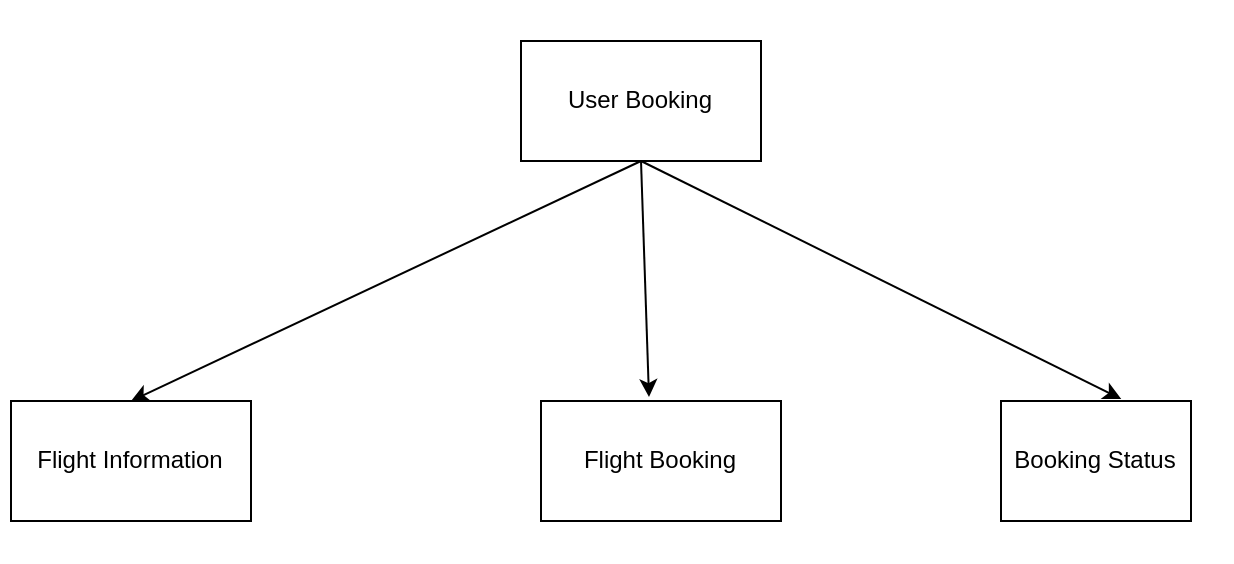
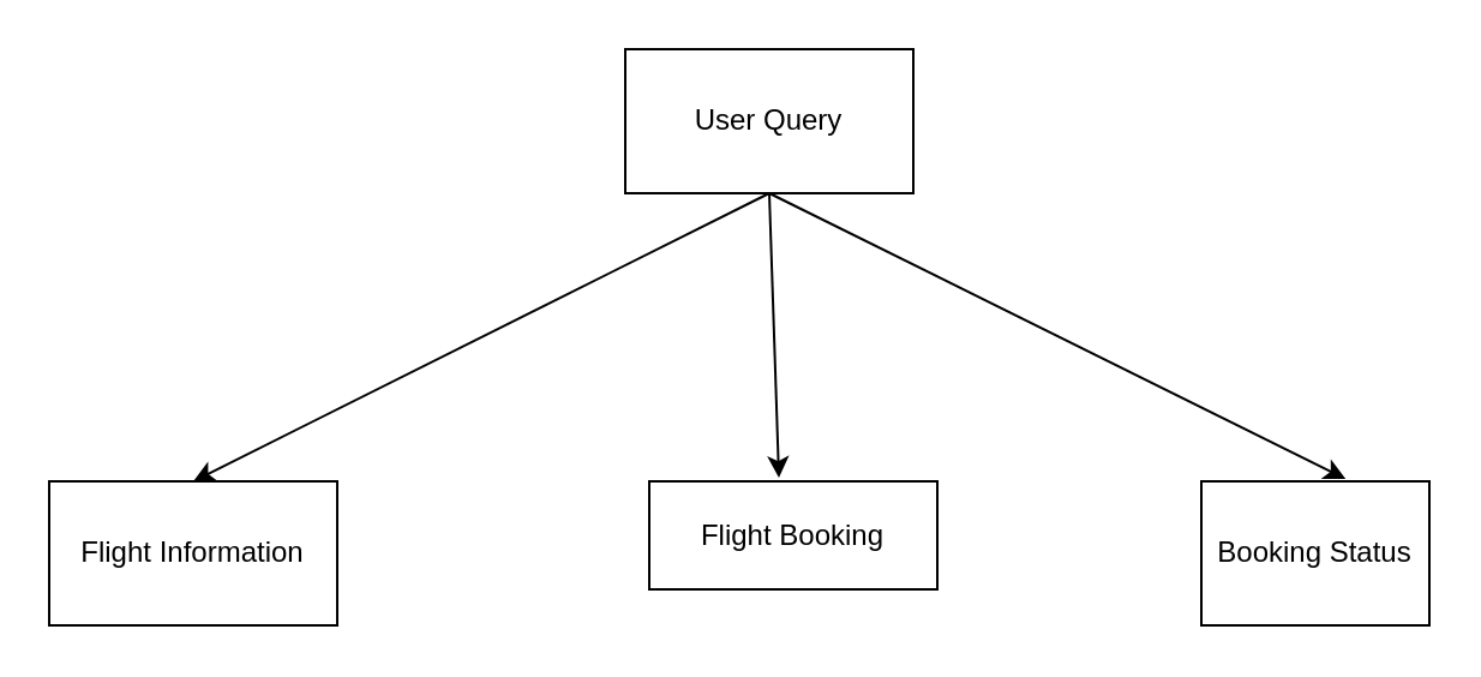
  <mxCell id="0" />
  <mxCell id="1" parent="0" />
- <mxCell id="2" value="User Booking" style="rounded=0;whiteSpace=wrap;html=1;" vertex="1" parent="1"><mxGeometry x="260" y="20" width="120" height="60" as="geometry" /></mxCell>
- <mxCell id="3" value="Flight Information" style="rounded=0;whiteSpace=wrap;html=1;" vertex="1" parent="1"><mxGeometry x="5" y="200" width="120" height="60" as="geometry" /></mxCell>
- <mxCell id="4" value="Flight Booking" style="rounded=0;whiteSpace=wrap;html=1;" vertex="1" parent="1"><mxGeometry x="270" y="200" width="120" height="60" as="geometry" /></mxCell>
+ <mxCell id="2" value="User Query" style="rounded=0;whiteSpace=wrap;html=1;" vertex="1" parent="1"><mxGeometry x="260" y="20" width="120" height="60" as="geometry" /></mxCell>
+ <mxCell id="3" value="Flight Information" style="rounded=0;whiteSpace=wrap;html=1;" vertex="1" parent="1"><mxGeometry x="20" y="200" width="120" height="60" as="geometry" /></mxCell>
+ <mxCell id="4" value="Flight Booking" style="rounded=0;whiteSpace=wrap;html=1;" vertex="1" parent="1"><mxGeometry x="270" y="200" width="120" height="45" as="geometry" /></mxCell>
  <mxCell id="5" value="Booking Status" style="rounded=0;whiteSpace=wrap;html=1;" vertex="1" parent="1"><mxGeometry x="500" y="200" width="95" height="60" as="geometry" /></mxCell>
  <mxCell id="6" value="" style="endArrow=classic;html=1;rounded=0;exitX=0.5;exitY=1;exitDx=0;exitDy=0;entryX=0.45;entryY=-0.033;entryDx=0;entryDy=0;entryPerimeter=0;" edge="1" parent="1" source="2" target="4"><mxGeometry width="50" height="50" relative="1" as="geometry"><mxPoint x="320" y="370" as="sourcePoint" /><mxPoint x="370" y="320" as="targetPoint" /></mxGeometry></mxCell>
  <mxCell id="7" value="" style="endArrow=classic;html=1;rounded=0;exitX=0.5;exitY=1;exitDx=0;exitDy=0;entryX=0.5;entryY=0;entryDx=0;entryDy=0;" edge="1" parent="1" source="2" target="3"><mxGeometry width="50" height="50" relative="1" as="geometry"><mxPoint x="320" y="370" as="sourcePoint" /><mxPoint x="370" y="320" as="targetPoint" /></mxGeometry></mxCell>
  <mxCell id="8" value="" style="endArrow=classic;html=1;rounded=0;entryX=0.633;entryY=-0.017;entryDx=0;entryDy=0;entryPerimeter=0;" edge="1" parent="1" target="5"><mxGeometry width="50" height="50" relative="1" as="geometry"><mxPoint x="320" y="80" as="sourcePoint" /><mxPoint x="370" y="320" as="targetPoint" /></mxGeometry></mxCell>
